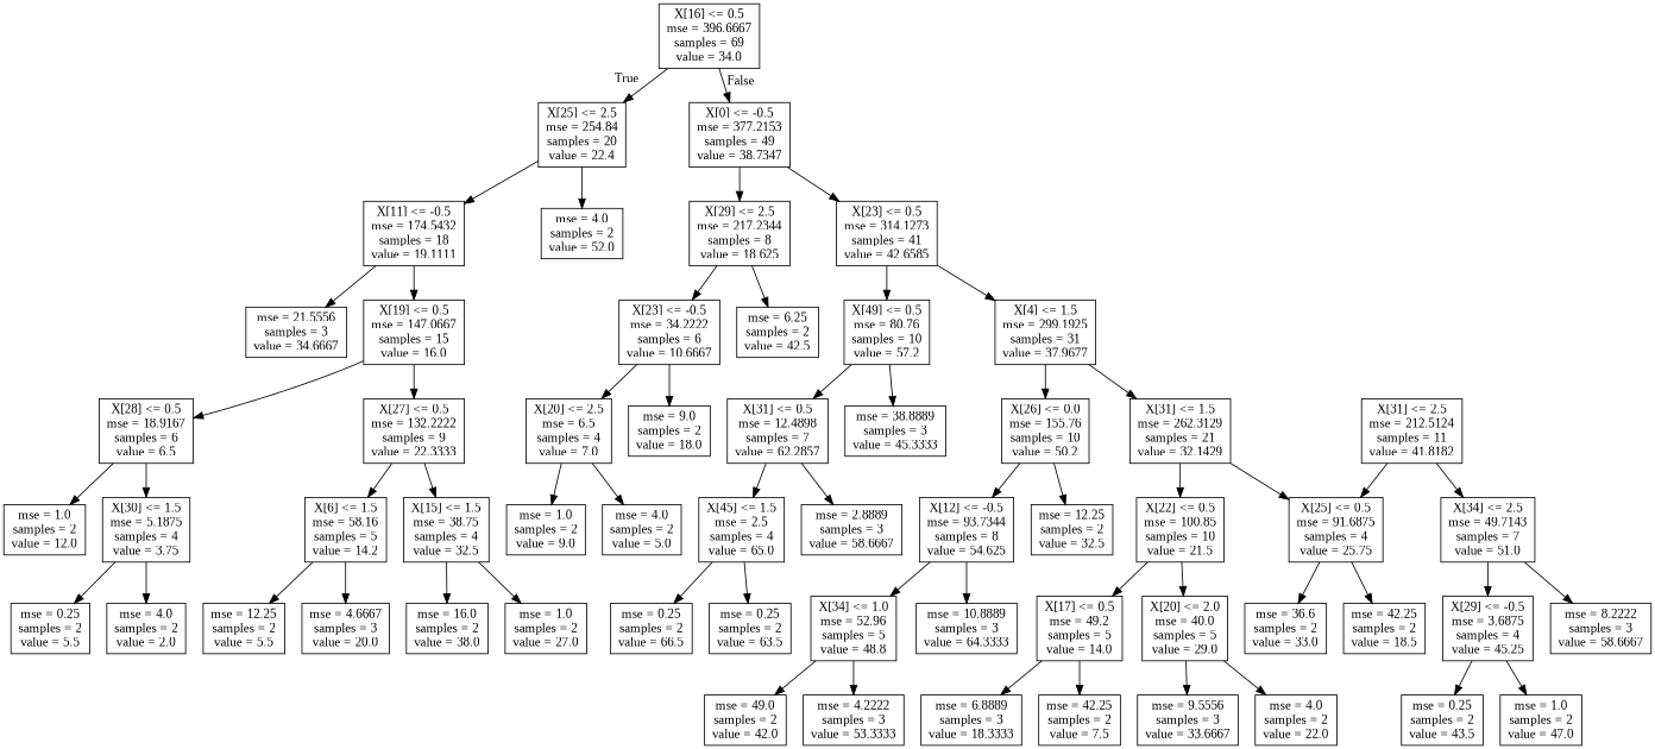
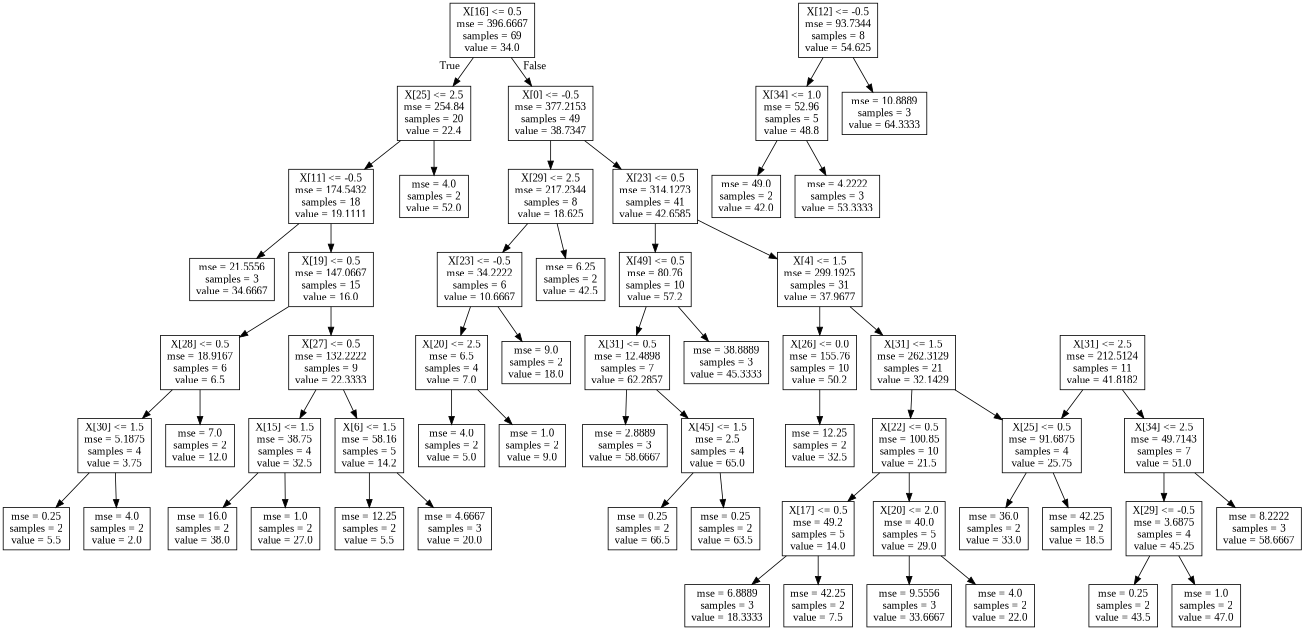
  digraph {
    fontname="Liberation Serif"
    node [fontname="Liberation Serif" shape=box]
    edge [fontname="Liberation Serif"]
    n1 [label="X[16] <= 0.5\nmse = 396.6667\nsamples = 69\nvalue = 34.0"]
    n2 [label="X[25] <= 2.5\nmse = 254.84\nsamples = 20\nvalue = 22.4"]
    n3 [label="X[0] <= -0.5\nmse = 377.2153\nsamples = 49\nvalue = 38.7347"]
    n4 [label="X[11] <= -0.5\nmse = 174.5432\nsamples = 18\nvalue = 19.1111"]
    n5 [label="mse = 4.0\nsamples = 2\nvalue = 52.0"]
    n6 [label="X[29] <= 2.5\nmse = 217.2344\nsamples = 8\nvalue = 18.625"]
    n7 [label="X[23] <= 0.5\nmse = 314.1273\nsamples = 41\nvalue = 42.6585"]
    n8 [label="mse = 21.5556\nsamples = 3\nvalue = 34.6667"]
    n9 [label="X[19] <= 0.5\nmse = 147.0667\nsamples = 15\nvalue = 16.0"]
    n10 [label="X[27] <= 0.5\nmse = 132.2222\nsamples = 9\nvalue = 22.3333"]
    n11 [label="X[28] <= 0.5\nmse = 18.9167\nsamples = 6\nvalue = 6.5"]
    n12 [label="X[15] <= 1.5\nmse = 38.75\nsamples = 4\nvalue = 32.5"]
    n13 [label="X[6] <= 1.5\nmse = 58.16\nsamples = 5\nvalue = 14.2"]
    n14 [label="X[30] <= 1.5\nmse = 5.1875\nsamples = 4\nvalue = 3.75"]
-   n15 [label="mse = 1.0\nsamples = 2\nvalue = 12.0"]
+   n15 [label="mse = 7.0\nsamples = 2\nvalue = 12.0"]
    n16 [label="mse = 16.0\nsamples = 2\nvalue = 38.0"]
    n17 [label="mse = 1.0\nsamples = 2\nvalue = 27.0"]
    n18 [label="mse = 12.25\nsamples = 2\nvalue = 5.5"]
    n19 [label="mse = 4.6667\nsamples = 3\nvalue = 20.0"]
    n20 [label="mse = 0.25\nsamples = 2\nvalue = 5.5"]
    n21 [label="mse = 4.0\nsamples = 2\nvalue = 2.0"]
    n22 [label="X[23] <= -0.5\nmse = 34.2222\nsamples = 6\nvalue = 10.6667"]
    n23 [label="mse = 6.25\nsamples = 2\nvalue = 42.5"]
    n24 [label="X[49] <= 0.5\nmse = 80.76\nsamples = 10\nvalue = 57.2"]
    n25 [label="X[4] <= 1.5\nmse = 299.1925\nsamples = 31\nvalue = 37.9677"]
    n26 [label="mse = 9.0\nsamples = 2\nvalue = 18.0"]
    n27 [label="X[20] <= 2.5\nmse = 6.5\nsamples = 4\nvalue = 7.0"]
    n28 [label="mse = 4.0\nsamples = 2\nvalue = 5.0"]
    n29 [label="mse = 1.0\nsamples = 2\nvalue = 9.0"]
    n30 [label="mse = 38.8889\nsamples = 3\nvalue = 45.3333"]
    n31 [label="X[31] <= 0.5\nmse = 12.4898\nsamples = 7\nvalue = 62.2857"]
    n32 [label="X[31] <= 1.5\nmse = 262.3129\nsamples = 21\nvalue = 32.1429"]
    n33 [label="X[26] <= 0.0\nmse = 155.76\nsamples = 10\nvalue = 50.2"]
    n34 [label="mse = 2.8889\nsamples = 3\nvalue = 58.6667"]
    n35 [label="X[45] <= 1.5\nmse = 2.5\nsamples = 4\nvalue = 65.0"]
    n36 [label="mse = 0.25\nsamples = 2\nvalue = 66.5"]
    n37 [label="mse = 0.25\nsamples = 2\nvalue = 63.5"]
    n38 [label="X[22] <= 0.5\nmse = 100.85\nsamples = 10\nvalue = 21.5"]
    n39 [label="X[25] <= 0.5\nmse = 91.6875\nsamples = 4\nvalue = 25.75"]
    n40 [label="mse = 12.25\nsamples = 2\nvalue = 32.5"]
    n41 [label="X[12] <= -0.5\nmse = 93.7344\nsamples = 8\nvalue = 54.625"]
    n42 [label="X[17] <= 0.5\nmse = 49.2\nsamples = 5\nvalue = 14.0"]
    n43 [label="X[20] <= 2.0\nmse = 40.0\nsamples = 5\nvalue = 29.0"]
    n44 [label="X[31] <= 2.5\nmse = 212.5124\nsamples = 11\nvalue = 41.8182"]
    n45 [label="X[34] <= 2.5\nmse = 49.7143\nsamples = 7\nvalue = 51.0"]
    n46 [label="mse = 6.8889\nsamples = 3\nvalue = 18.3333"]
    n47 [label="mse = 42.25\nsamples = 2\nvalue = 7.5"]
    n48 [label="mse = 9.5556\nsamples = 3\nvalue = 33.6667"]
    n49 [label="mse = 4.0\nsamples = 2\nvalue = 22.0"]
    n50 [label="X[29] <= -0.5\nmse = 3.6875\nsamples = 4\nvalue = 45.25"]
    n51 [label="mse = 8.2222\nsamples = 3\nvalue = 58.6667"]
-   n52 [label="mse = 36.6\nsamples = 2\nvalue = 33.0"]
+   n52 [label="mse = 36.0\nsamples = 2\nvalue = 33.0"]
    n53 [label="mse = 42.25\nsamples = 2\nvalue = 18.5"]
    n54 [label="mse = 0.25\nsamples = 2\nvalue = 43.5"]
    n55 [label="mse = 1.0\nsamples = 2\nvalue = 47.0"]
    n56 [label="X[34] <= 1.0\nmse = 52.96\nsamples = 5\nvalue = 48.8"]
    n57 [label="mse = 10.8889\nsamples = 3\nvalue = 64.3333"]
    n58 [label="mse = 49.0\nsamples = 2\nvalue = 42.0"]
    n59 [label="mse = 4.2222\nsamples = 3\nvalue = 53.3333"]
    n1 -> n2 [headlabel=True labelangle=45 labeldistance=2.5]
    n1 -> n3 [headlabel=False labelangle=-45 labeldistance=2.5]
    n2 -> n4
    n2 -> n5
    n3 -> n6
    n3 -> n7
    n4 -> n8
    n4 -> n9
    n6 -> n22
    n6 -> n23
    n7 -> n24
    n7 -> n25
    n9 -> n10
    n9 -> n11
    n10 -> n12
    n10 -> n13
    n11 -> n14
    n11 -> n15
    n12 -> n16
    n12 -> n17
    n13 -> n18
    n13 -> n19
    n14 -> n20
    n14 -> n21
    n22 -> n26
    n22 -> n27
    n24 -> n30
    n24 -> n31
    n25 -> n32
    n25 -> n33
    n27 -> n28
    n27 -> n29
    n31 -> n34
    n31 -> n35
    n32 -> n38
    n32 -> n39
    n33 -> n40
-   n33 -> n41
    n35 -> n36
    n35 -> n37
    n38 -> n42
    n38 -> n43
    n39 -> n52
    n39 -> n53
    n41 -> n56
    n41 -> n57
    n42 -> n46
    n42 -> n47
    n43 -> n48
    n43 -> n49
    n44 -> n39
    n44 -> n45
    n45 -> n50
    n45 -> n51
    n50 -> n54
    n50 -> n55
    n56 -> n58
    n56 -> n59
  }
